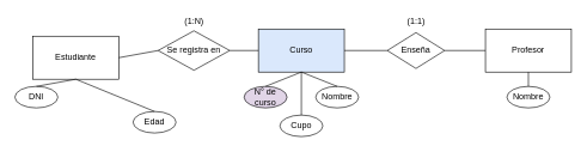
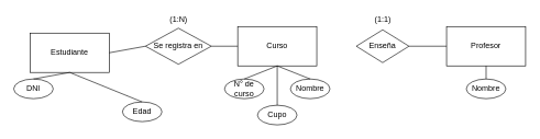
  <mxCell id="0" />
  <mxCell id="1" parent="0" />
  <mxCell id="2" value="Estudiante" style="rounded=0;whiteSpace=wrap;html=1;" vertex="1" parent="1"><mxGeometry x="45" y="50" width="120" height="60" as="geometry" /></mxCell>
  <mxCell id="3" value="Se registra en" style="rhombus;whiteSpace=wrap;html=1;" vertex="1" parent="1"><mxGeometry x="220" y="42.5" width="100" height="55" as="geometry" /></mxCell>
- <mxCell id="4" value="Curso" style="rounded=0;whiteSpace=wrap;html=1;fillColor=#dae8fc;" vertex="1" parent="1"><mxGeometry x="360" y="40" width="120" height="60" as="geometry" /></mxCell>
+ <mxCell id="4" value="Curso" style="rounded=0;whiteSpace=wrap;html=1;" vertex="1" parent="1"><mxGeometry x="360" y="40" width="120" height="60" as="geometry" /></mxCell>
  <mxCell id="5" value="Enseña" style="rhombus;whiteSpace=wrap;html=1;" vertex="1" parent="1"><mxGeometry x="540" y="45" width="80" height="50" as="geometry" /></mxCell>
  <mxCell id="6" value="Profesor" style="rounded=0;whiteSpace=wrap;html=1;" vertex="1" parent="1"><mxGeometry x="677" y="40" width="120" height="60" as="geometry" /></mxCell>
  <mxCell id="7" value="" style="endArrow=none;html=1;rounded=0;entryX=0;entryY=0.5;entryDx=0;entryDy=0;exitX=1;exitY=0.5;exitDx=0;exitDy=0;" edge="1" parent="1" source="2" target="3"><mxGeometry width="50" height="50" relative="1" as="geometry"><mxPoint x="220" y="120" as="sourcePoint" /><mxPoint x="410" y="130" as="targetPoint" /></mxGeometry></mxCell>
  <mxCell id="8" value="" style="endArrow=none;html=1;rounded=0;exitX=1;exitY=0.5;exitDx=0;exitDy=0;entryX=0;entryY=0.5;entryDx=0;entryDy=0;" edge="1" parent="1" source="3" target="4"><mxGeometry width="50" height="50" relative="1" as="geometry"><mxPoint x="310" y="69.5" as="sourcePoint" /><mxPoint x="340" y="80" as="targetPoint" /></mxGeometry></mxCell>
- <mxCell id="9" value="" style="endArrow=none;html=1;rounded=0;entryX=0;entryY=0.5;entryDx=0;entryDy=0;exitX=1;exitY=0.5;exitDx=0;exitDy=0;" edge="1" parent="1" source="4" target="5"><mxGeometry width="50" height="50" relative="1" as="geometry"><mxPoint x="190" y="90" as="sourcePoint" /><mxPoint x="250" y="90" as="targetPoint" /></mxGeometry></mxCell>
  <mxCell id="10" value="" style="endArrow=none;html=1;rounded=0;entryX=0;entryY=0.5;entryDx=0;entryDy=0;exitX=1;exitY=0.5;exitDx=0;exitDy=0;" edge="1" parent="1" source="5" target="6"><mxGeometry width="50" height="50" relative="1" as="geometry"><mxPoint x="600" y="45" as="sourcePoint" /><mxPoint x="660" y="45" as="targetPoint" /></mxGeometry></mxCell>
  <mxCell id="11" value="DNI" style="ellipse;whiteSpace=wrap;html=1;" vertex="1" parent="1"><mxGeometry x="20" y="120" width="60" height="30" as="geometry" /></mxCell>
  <mxCell id="12" value="Nombre" style="ellipse;whiteSpace=wrap;html=1;" vertex="1" parent="1"><mxGeometry x="707" y="120" width="60" height="30" as="geometry" /></mxCell>
  <mxCell id="13" value="Nombre" style="ellipse;whiteSpace=wrap;html=1;" vertex="1" parent="1"><mxGeometry x="440" y="120" width="60" height="30" as="geometry" /></mxCell>
  <mxCell id="14" value="Cupo" style="ellipse;whiteSpace=wrap;html=1;" vertex="1" parent="1"><mxGeometry x="390" y="160" width="60" height="30" as="geometry" /></mxCell>
- <mxCell id="15" value="N° de curso" style="ellipse;whiteSpace=wrap;html=1;fillColor=#e1d5e7;" vertex="1" parent="1"><mxGeometry x="340" y="120" width="60" height="30" as="geometry" /></mxCell>
+ <mxCell id="15" value="N° de curso" style="ellipse;whiteSpace=wrap;html=1;" vertex="1" parent="1"><mxGeometry x="340" y="120" width="60" height="30" as="geometry" /></mxCell>
  <mxCell id="16" value="Edad" style="ellipse;whiteSpace=wrap;html=1;" vertex="1" parent="1"><mxGeometry x="185" y="155" width="60" height="30" as="geometry" /></mxCell>
  <mxCell id="17" value="" style="endArrow=none;html=1;rounded=0;exitX=0.5;exitY=0;exitDx=0;exitDy=0;entryX=0.5;entryY=1;entryDx=0;entryDy=0;" edge="1" parent="1" source="11" target="2"><mxGeometry width="50" height="50" relative="1" as="geometry"><mxPoint x="80" y="250" as="sourcePoint" /><mxPoint x="130" y="200" as="targetPoint" /></mxGeometry></mxCell>
  <mxCell id="18" value="" style="endArrow=none;html=1;rounded=0;entryX=0.5;entryY=0;entryDx=0;entryDy=0;exitX=0.5;exitY=1;exitDx=0;exitDy=0;" edge="1" parent="1" source="2" target="16"><mxGeometry width="50" height="50" relative="1" as="geometry"><mxPoint x="90" y="260" as="sourcePoint" /><mxPoint x="140" y="210" as="targetPoint" /></mxGeometry></mxCell>
  <mxCell id="19" value="" style="endArrow=none;html=1;rounded=0;entryX=0.5;entryY=1;entryDx=0;entryDy=0;exitX=0.5;exitY=0;exitDx=0;exitDy=0;" edge="1" parent="1" source="15" target="4"><mxGeometry width="50" height="50" relative="1" as="geometry"><mxPoint x="100" y="270" as="sourcePoint" /><mxPoint x="150" y="220" as="targetPoint" /></mxGeometry></mxCell>
  <mxCell id="20" value="" style="endArrow=none;html=1;rounded=0;entryX=0.5;entryY=1;entryDx=0;entryDy=0;exitX=0.5;exitY=0;exitDx=0;exitDy=0;" edge="1" parent="1" source="13" target="4"><mxGeometry width="50" height="50" relative="1" as="geometry"><mxPoint x="110" y="280" as="sourcePoint" /><mxPoint x="160" y="230" as="targetPoint" /></mxGeometry></mxCell>
  <mxCell id="21" value="" style="endArrow=none;html=1;rounded=0;entryX=0.5;entryY=1;entryDx=0;entryDy=0;exitX=0.5;exitY=0;exitDx=0;exitDy=0;" edge="1" parent="1" source="14" target="4"><mxGeometry width="50" height="50" relative="1" as="geometry"><mxPoint x="160" y="260" as="sourcePoint" /><mxPoint x="210" y="210" as="targetPoint" /></mxGeometry></mxCell>
  <mxCell id="22" value="" style="endArrow=none;html=1;rounded=0;entryX=0.5;entryY=1;entryDx=0;entryDy=0;exitX=0.5;exitY=0;exitDx=0;exitDy=0;" edge="1" parent="1" source="12" target="6"><mxGeometry width="50" height="50" relative="1" as="geometry"><mxPoint x="130" y="300" as="sourcePoint" /><mxPoint x="180" y="250" as="targetPoint" /></mxGeometry></mxCell>
  <mxCell id="23" value="(1:N)" style="text;html=1;align=center;verticalAlign=middle;resizable=0;points=[];autosize=1;strokeColor=none;fillColor=none;" vertex="1" parent="1"><mxGeometry x="250" y="20" width="40" height="20" as="geometry" /></mxCell>
  <mxCell id="24" value="(1:1)" style="text;html=1;align=center;verticalAlign=middle;resizable=0;points=[];autosize=1;strokeColor=none;fillColor=none;" vertex="1" parent="1"><mxGeometry x="560" y="20" width="40" height="20" as="geometry" /></mxCell>
